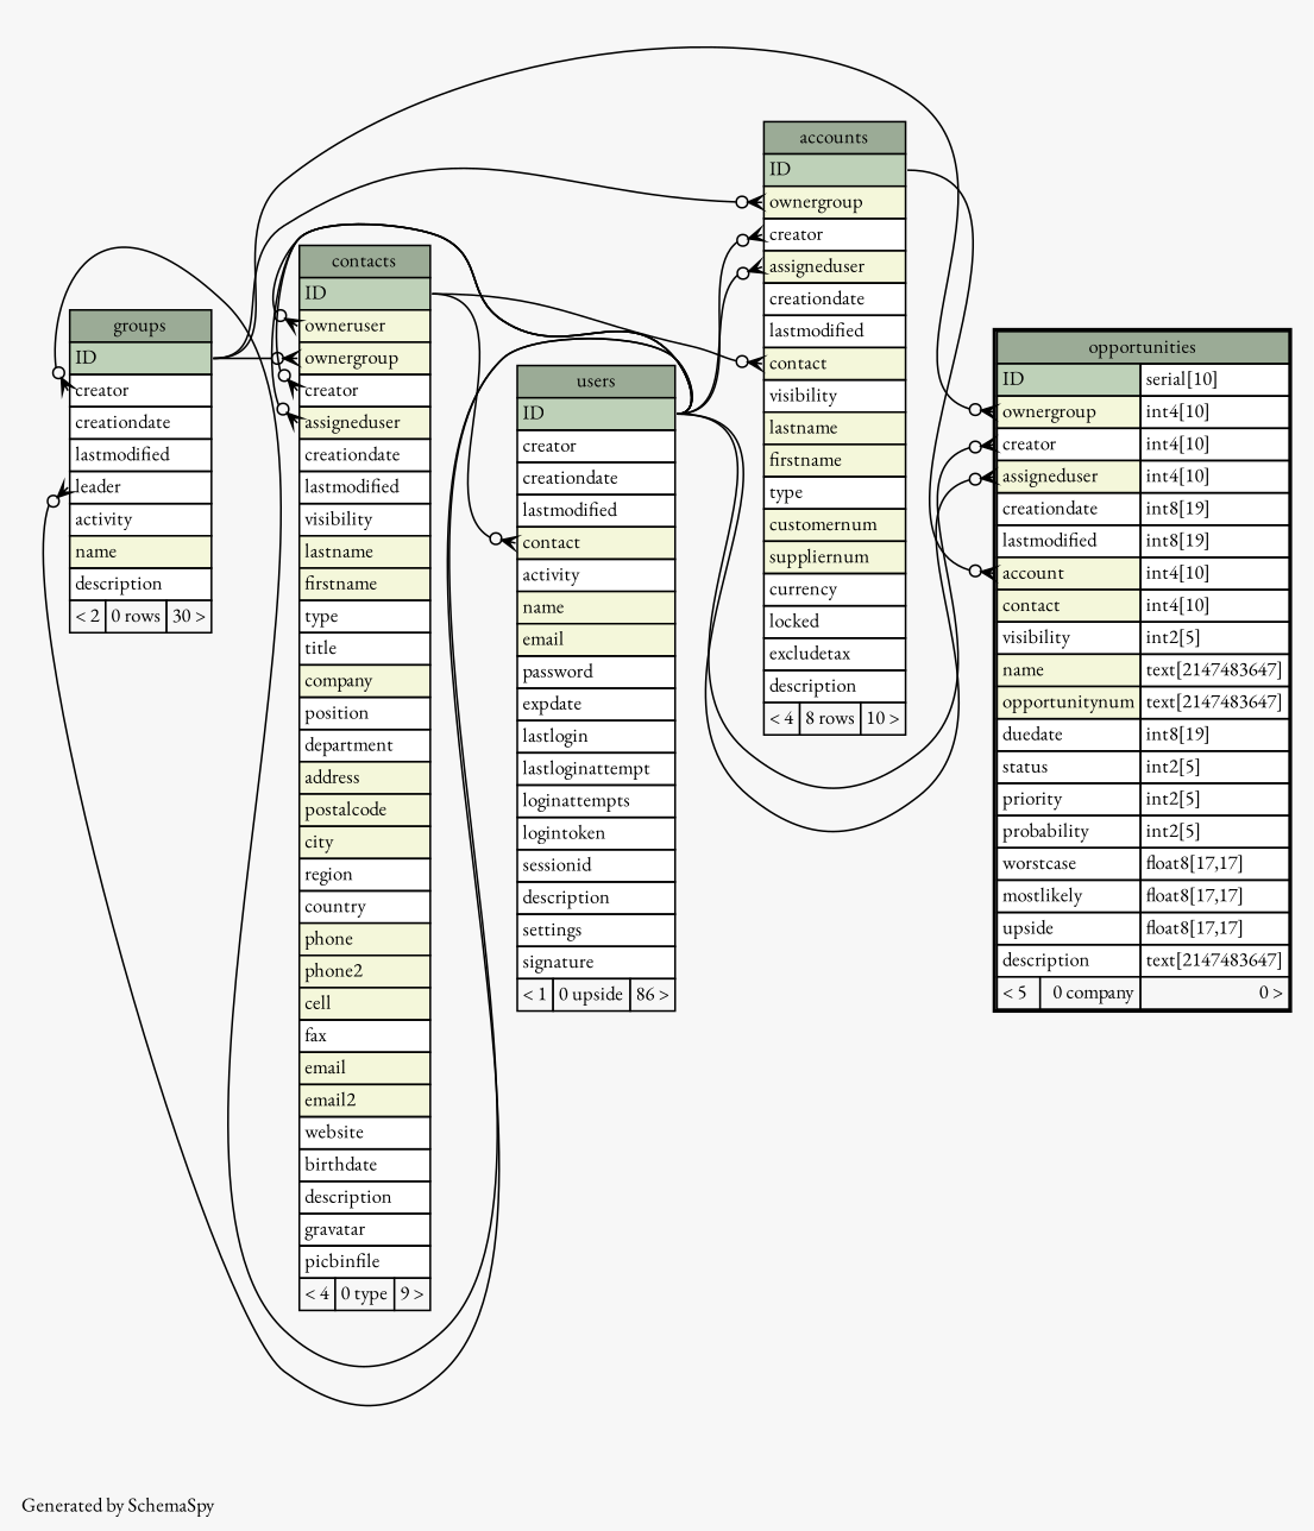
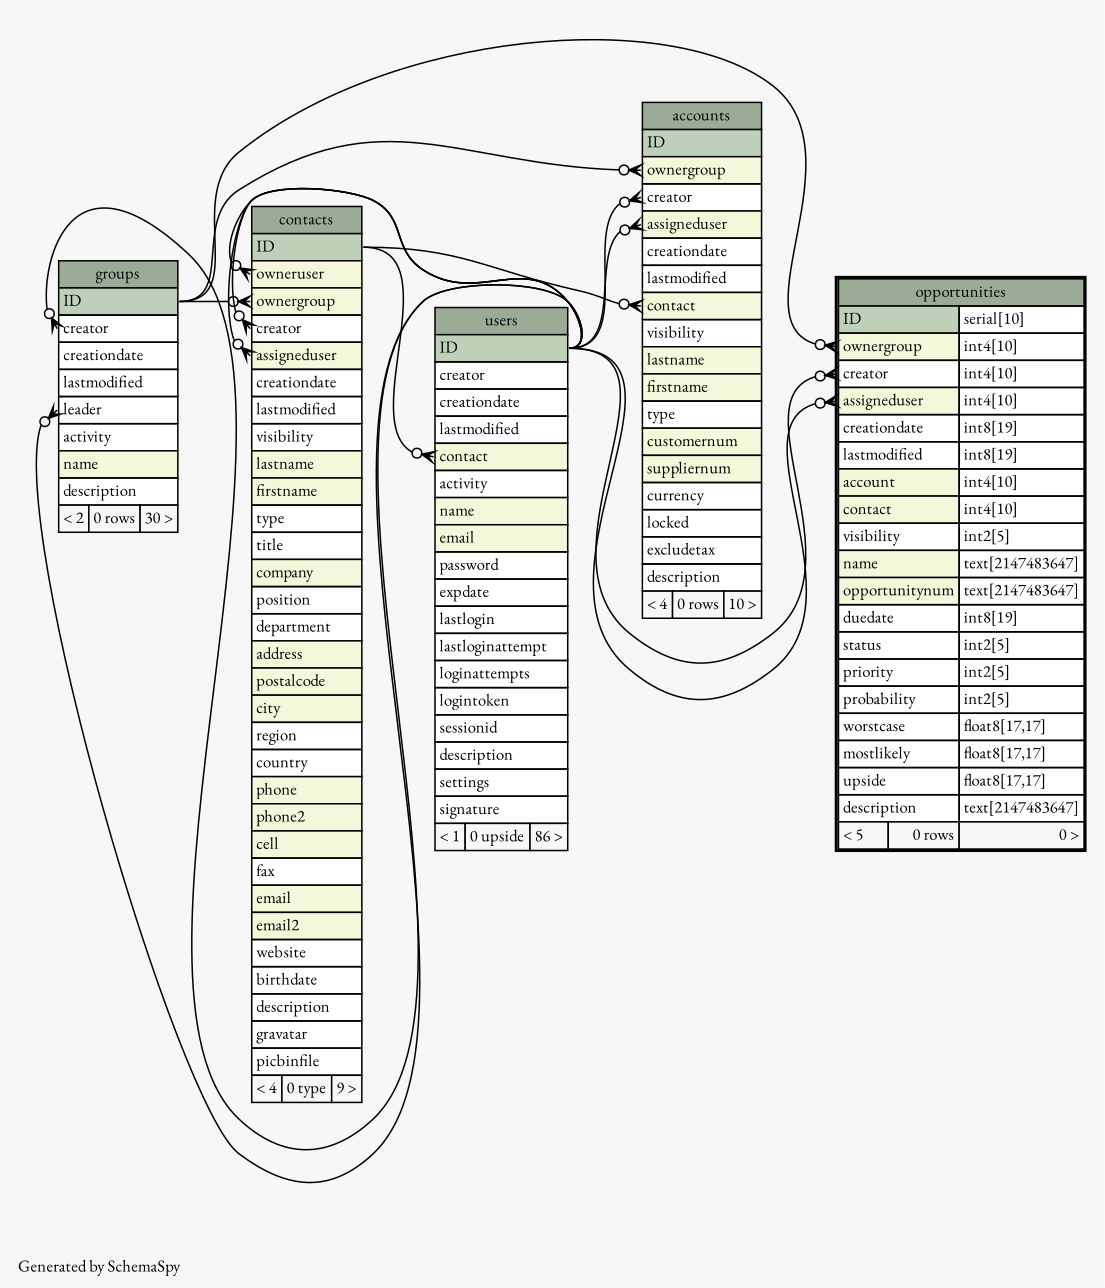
  digraph {
    bgcolor="#f7f7f7"
    fontname="EB Garamond"
    fontsize=11
    label="\nGenerated by SchemaSpy"
    labeljust=l
    nodesep=0.18
    rankdir=RL
    ranksep=0.46
    node [fontname="EB Garamond" fontsize=11 shape=plaintext]
    edge [arrowhead=none arrowsize=0.8 arrowtail=crowodot dir=back fontname="EB Garamond" headport="ID:e" tailport="creator:w"]
-   n1 [label=<     <TABLE BORDER="0" CELLBORDER="1" CELLSPACING="0" BGCOLOR="#ffffff">       <TR><TD COLSPAN="3" BGCOLOR="#9bab96" ALIGN="CENTER">accounts</TD></TR>       <TR><TD PORT="ID" COLSPAN="3" BGCOLOR="#bed1b8" ALIGN="LEFT">ID</TD></TR>       <TR><TD PORT="ownergroup" COLSPAN="3" BGCOLOR="#f4f7da" ALIGN="LEFT">ownergroup</TD></TR>       <TR><TD PORT="creator" COLSPAN="3" ALIGN="LEFT">creator</TD></TR>       <TR><TD PORT="assigneduser" COLSPAN="3" BGCOLOR="#f4f7da" ALIGN="LEFT">assigneduser</TD></TR>       <TR><TD PORT="creationdate" COLSPAN="3" ALIGN="LEFT">creationdate</TD></TR>       <TR><TD PORT="lastmodified" COLSPAN="3" ALIGN="LEFT">lastmodified</TD></TR>       <TR><TD PORT="contact" COLSPAN="3" BGCOLOR="#f4f7da" ALIGN="LEFT">contact</TD></TR>       <TR><TD PORT="visibility" COLSPAN="3" ALIGN="LEFT">visibility</TD></TR>       <TR><TD PORT="lastname" COLSPAN="3" BGCOLOR="#f4f7da" ALIGN="LEFT">lastname</TD></TR>       <TR><TD PORT="firstname" COLSPAN="3" BGCOLOR="#f4f7da" ALIGN="LEFT">firstname</TD></TR>       <TR><TD PORT="type" COLSPAN="3" ALIGN="LEFT">type</TD></TR>       <TR><TD PORT="customernum" COLSPAN="3" BGCOLOR="#f4f7da" ALIGN="LEFT">customernum</TD></TR>       <TR><TD PORT="suppliernum" COLSPAN="3" BGCOLOR="#f4f7da" ALIGN="LEFT">suppliernum</TD></TR>       <TR><TD PORT="currency" COLSPAN="3" ALIGN="LEFT">currency</TD></TR>       <TR><TD PORT="locked" COLSPAN="3" ALIGN="LEFT">locked</TD></TR>       <TR><TD PORT="excludetax" COLSPAN="3" ALIGN="LEFT">excludetax</TD></TR>       <TR><TD PORT="description" COLSPAN="3" ALIGN="LEFT">description</TD></TR>       <TR><TD ALIGN="LEFT" BGCOLOR="#f7f7f7">&lt; 4</TD><TD ALIGN="RIGHT" BGCOLOR="#f7f7f7">8 rows</TD><TD ALIGN="RIGHT" BGCOLOR="#f7f7f7">10 &gt;</TD></TR>     </TABLE>>]
+   n1 [label=<     <TABLE BORDER="0" CELLBORDER="1" CELLSPACING="0" BGCOLOR="#ffffff">       <TR><TD COLSPAN="3" BGCOLOR="#9bab96" ALIGN="CENTER">accounts</TD></TR>       <TR><TD PORT="ID" COLSPAN="3" BGCOLOR="#bed1b8" ALIGN="LEFT">ID</TD></TR>       <TR><TD PORT="ownergroup" COLSPAN="3" BGCOLOR="#f4f7da" ALIGN="LEFT">ownergroup</TD></TR>       <TR><TD PORT="creator" COLSPAN="3" ALIGN="LEFT">creator</TD></TR>       <TR><TD PORT="assigneduser" COLSPAN="3" BGCOLOR="#f4f7da" ALIGN="LEFT">assigneduser</TD></TR>       <TR><TD PORT="creationdate" COLSPAN="3" ALIGN="LEFT">creationdate</TD></TR>       <TR><TD PORT="lastmodified" COLSPAN="3" ALIGN="LEFT">lastmodified</TD></TR>       <TR><TD PORT="contact" COLSPAN="3" BGCOLOR="#f4f7da" ALIGN="LEFT">contact</TD></TR>       <TR><TD PORT="visibility" COLSPAN="3" ALIGN="LEFT">visibility</TD></TR>       <TR><TD PORT="lastname" COLSPAN="3" BGCOLOR="#f4f7da" ALIGN="LEFT">lastname</TD></TR>       <TR><TD PORT="firstname" COLSPAN="3" BGCOLOR="#f4f7da" ALIGN="LEFT">firstname</TD></TR>       <TR><TD PORT="type" COLSPAN="3" ALIGN="LEFT">type</TD></TR>       <TR><TD PORT="customernum" COLSPAN="3" BGCOLOR="#f4f7da" ALIGN="LEFT">customernum</TD></TR>       <TR><TD PORT="suppliernum" COLSPAN="3" BGCOLOR="#f4f7da" ALIGN="LEFT">suppliernum</TD></TR>       <TR><TD PORT="currency" COLSPAN="3" ALIGN="LEFT">currency</TD></TR>       <TR><TD PORT="locked" COLSPAN="3" ALIGN="LEFT">locked</TD></TR>       <TR><TD PORT="excludetax" COLSPAN="3" ALIGN="LEFT">excludetax</TD></TR>       <TR><TD PORT="description" COLSPAN="3" ALIGN="LEFT">description</TD></TR>       <TR><TD ALIGN="LEFT" BGCOLOR="#f7f7f7">&lt; 4</TD><TD ALIGN="RIGHT" BGCOLOR="#f7f7f7">0 rows</TD><TD ALIGN="RIGHT" BGCOLOR="#f7f7f7">10 &gt;</TD></TR>     </TABLE>>]
    n2 [label=<     <TABLE BORDER="0" CELLBORDER="1" CELLSPACING="0" BGCOLOR="#ffffff">       <TR><TD COLSPAN="3" BGCOLOR="#9bab96" ALIGN="CENTER">users</TD></TR>       <TR><TD PORT="ID" COLSPAN="3" BGCOLOR="#bed1b8" ALIGN="LEFT">ID</TD></TR>       <TR><TD PORT="creator" COLSPAN="3" ALIGN="LEFT">creator</TD></TR>       <TR><TD PORT="creationdate" COLSPAN="3" ALIGN="LEFT">creationdate</TD></TR>       <TR><TD PORT="lastmodified" COLSPAN="3" ALIGN="LEFT">lastmodified</TD></TR>       <TR><TD PORT="contact" COLSPAN="3" BGCOLOR="#f4f7da" ALIGN="LEFT">contact</TD></TR>       <TR><TD PORT="activity" COLSPAN="3" ALIGN="LEFT">activity</TD></TR>       <TR><TD PORT="name" COLSPAN="3" BGCOLOR="#f4f7da" ALIGN="LEFT">name</TD></TR>       <TR><TD PORT="email" COLSPAN="3" BGCOLOR="#f4f7da" ALIGN="LEFT">email</TD></TR>       <TR><TD PORT="password" COLSPAN="3" ALIGN="LEFT">password</TD></TR>       <TR><TD PORT="expdate" COLSPAN="3" ALIGN="LEFT">expdate</TD></TR>       <TR><TD PORT="lastlogin" COLSPAN="3" ALIGN="LEFT">lastlogin</TD></TR>       <TR><TD PORT="lastloginattempt" COLSPAN="3" ALIGN="LEFT">lastloginattempt</TD></TR>       <TR><TD PORT="loginattempts" COLSPAN="3" ALIGN="LEFT">loginattempts</TD></TR>       <TR><TD PORT="logintoken" COLSPAN="3" ALIGN="LEFT">logintoken</TD></TR>       <TR><TD PORT="sessionid" COLSPAN="3" ALIGN="LEFT">sessionid</TD></TR>       <TR><TD PORT="description" COLSPAN="3" ALIGN="LEFT">description</TD></TR>       <TR><TD PORT="settings" COLSPAN="3" ALIGN="LEFT">settings</TD></TR>       <TR><TD PORT="signature" COLSPAN="3" ALIGN="LEFT">signature</TD></TR>       <TR><TD ALIGN="LEFT" BGCOLOR="#f7f7f7">&lt; 1</TD><TD ALIGN="RIGHT" BGCOLOR="#f7f7f7">0 upside</TD><TD ALIGN="RIGHT" BGCOLOR="#f7f7f7">86 &gt;</TD></TR>     </TABLE>>]
    n3 [label=<     <TABLE BORDER="0" CELLBORDER="1" CELLSPACING="0" BGCOLOR="#ffffff">       <TR><TD COLSPAN="3" BGCOLOR="#9bab96" ALIGN="CENTER">contacts</TD></TR>       <TR><TD PORT="ID" COLSPAN="3" BGCOLOR="#bed1b8" ALIGN="LEFT">ID</TD></TR>       <TR><TD PORT="owneruser" COLSPAN="3" BGCOLOR="#f4f7da" ALIGN="LEFT">owneruser</TD></TR>       <TR><TD PORT="ownergroup" COLSPAN="3" BGCOLOR="#f4f7da" ALIGN="LEFT">ownergroup</TD></TR>       <TR><TD PORT="creator" COLSPAN="3" ALIGN="LEFT">creator</TD></TR>       <TR><TD PORT="assigneduser" COLSPAN="3" BGCOLOR="#f4f7da" ALIGN="LEFT">assigneduser</TD></TR>       <TR><TD PORT="creationdate" COLSPAN="3" ALIGN="LEFT">creationdate</TD></TR>       <TR><TD PORT="lastmodified" COLSPAN="3" ALIGN="LEFT">lastmodified</TD></TR>       <TR><TD PORT="visibility" COLSPAN="3" ALIGN="LEFT">visibility</TD></TR>       <TR><TD PORT="lastname" COLSPAN="3" BGCOLOR="#f4f7da" ALIGN="LEFT">lastname</TD></TR>       <TR><TD PORT="firstname" COLSPAN="3" BGCOLOR="#f4f7da" ALIGN="LEFT">firstname</TD></TR>       <TR><TD PORT="type" COLSPAN="3" ALIGN="LEFT">type</TD></TR>       <TR><TD PORT="title" COLSPAN="3" ALIGN="LEFT">title</TD></TR>       <TR><TD PORT="company" COLSPAN="3" BGCOLOR="#f4f7da" ALIGN="LEFT">company</TD></TR>       <TR><TD PORT="position" COLSPAN="3" ALIGN="LEFT">position</TD></TR>       <TR><TD PORT="department" COLSPAN="3" ALIGN="LEFT">department</TD></TR>       <TR><TD PORT="address" COLSPAN="3" BGCOLOR="#f4f7da" ALIGN="LEFT">address</TD></TR>       <TR><TD PORT="postalcode" COLSPAN="3" BGCOLOR="#f4f7da" ALIGN="LEFT">postalcode</TD></TR>       <TR><TD PORT="city" COLSPAN="3" BGCOLOR="#f4f7da" ALIGN="LEFT">city</TD></TR>       <TR><TD PORT="region" COLSPAN="3" ALIGN="LEFT">region</TD></TR>       <TR><TD PORT="country" COLSPAN="3" ALIGN="LEFT">country</TD></TR>       <TR><TD PORT="phone" COLSPAN="3" BGCOLOR="#f4f7da" ALIGN="LEFT">phone</TD></TR>       <TR><TD PORT="phone2" COLSPAN="3" BGCOLOR="#f4f7da" ALIGN="LEFT">phone2</TD></TR>       <TR><TD PORT="cell" COLSPAN="3" BGCOLOR="#f4f7da" ALIGN="LEFT">cell</TD></TR>       <TR><TD PORT="fax" COLSPAN="3" ALIGN="LEFT">fax</TD></TR>       <TR><TD PORT="email" COLSPAN="3" BGCOLOR="#f4f7da" ALIGN="LEFT">email</TD></TR>       <TR><TD PORT="email2" COLSPAN="3" BGCOLOR="#f4f7da" ALIGN="LEFT">email2</TD></TR>       <TR><TD PORT="website" COLSPAN="3" ALIGN="LEFT">website</TD></TR>       <TR><TD PORT="birthdate" COLSPAN="3" ALIGN="LEFT">birthdate</TD></TR>       <TR><TD PORT="description" COLSPAN="3" ALIGN="LEFT">description</TD></TR>       <TR><TD PORT="gravatar" COLSPAN="3" ALIGN="LEFT">gravatar</TD></TR>       <TR><TD PORT="picbinfile" COLSPAN="3" ALIGN="LEFT">picbinfile</TD></TR>       <TR><TD ALIGN="LEFT" BGCOLOR="#f7f7f7">&lt; 4</TD><TD ALIGN="RIGHT" BGCOLOR="#f7f7f7">0 type</TD><TD ALIGN="RIGHT" BGCOLOR="#f7f7f7">9 &gt;</TD></TR>     </TABLE>>]
    n4 [label=<     <TABLE BORDER="0" CELLBORDER="1" CELLSPACING="0" BGCOLOR="#ffffff">       <TR><TD COLSPAN="3" BGCOLOR="#9bab96" ALIGN="CENTER">groups</TD></TR>       <TR><TD PORT="ID" COLSPAN="3" BGCOLOR="#bed1b8" ALIGN="LEFT">ID</TD></TR>       <TR><TD PORT="creator" COLSPAN="3" ALIGN="LEFT">creator</TD></TR>       <TR><TD PORT="creationdate" COLSPAN="3" ALIGN="LEFT">creationdate</TD></TR>       <TR><TD PORT="lastmodified" COLSPAN="3" ALIGN="LEFT">lastmodified</TD></TR>       <TR><TD PORT="leader" COLSPAN="3" ALIGN="LEFT">leader</TD></TR>       <TR><TD PORT="activity" COLSPAN="3" ALIGN="LEFT">activity</TD></TR>       <TR><TD PORT="name" COLSPAN="3" BGCOLOR="#f4f7da" ALIGN="LEFT">name</TD></TR>       <TR><TD PORT="description" COLSPAN="3" ALIGN="LEFT">description</TD></TR>       <TR><TD ALIGN="LEFT" BGCOLOR="#f7f7f7">&lt; 2</TD><TD ALIGN="RIGHT" BGCOLOR="#f7f7f7">0 rows</TD><TD ALIGN="RIGHT" BGCOLOR="#f7f7f7">30 &gt;</TD></TR>     </TABLE>>]
-   n5 [label=<     <TABLE BORDER="2" CELLBORDER="1" CELLSPACING="0" BGCOLOR="#ffffff">       <TR><TD COLSPAN="3" BGCOLOR="#9bab96" ALIGN="CENTER">opportunities</TD></TR>       <TR><TD PORT="ID" COLSPAN="2" BGCOLOR="#bed1b8" ALIGN="LEFT">ID</TD><TD PORT="ID.type" ALIGN="LEFT">serial[10]</TD></TR>       <TR><TD PORT="ownergroup" COLSPAN="2" BGCOLOR="#f4f7da" ALIGN="LEFT">ownergroup</TD><TD PORT="ownergroup.type" ALIGN="LEFT">int4[10]</TD></TR>       <TR><TD PORT="creator" COLSPAN="2" ALIGN="LEFT">creator</TD><TD PORT="creator.type" ALIGN="LEFT">int4[10]</TD></TR>       <TR><TD PORT="assigneduser" COLSPAN="2" BGCOLOR="#f4f7da" ALIGN="LEFT">assigneduser</TD><TD PORT="assigneduser.type" ALIGN="LEFT">int4[10]</TD></TR>       <TR><TD PORT="creationdate" COLSPAN="2" ALIGN="LEFT">creationdate</TD><TD PORT="creationdate.type" ALIGN="LEFT">int8[19]</TD></TR>       <TR><TD PORT="lastmodified" COLSPAN="2" ALIGN="LEFT">lastmodified</TD><TD PORT="lastmodified.type" ALIGN="LEFT">int8[19]</TD></TR>       <TR><TD PORT="account" COLSPAN="2" BGCOLOR="#f4f7da" ALIGN="LEFT">account</TD><TD PORT="account.type" ALIGN="LEFT">int4[10]</TD></TR>       <TR><TD PORT="contact" COLSPAN="2" BGCOLOR="#f4f7da" ALIGN="LEFT">contact</TD><TD PORT="contact.type" ALIGN="LEFT">int4[10]</TD></TR>       <TR><TD PORT="visibility" COLSPAN="2" ALIGN="LEFT">visibility</TD><TD PORT="visibility.type" ALIGN="LEFT">int2[5]</TD></TR>       <TR><TD PORT="name" COLSPAN="2" BGCOLOR="#f4f7da" ALIGN="LEFT">name</TD><TD PORT="name.type" ALIGN="LEFT">text[2147483647]</TD></TR>       <TR><TD PORT="opportunitynum" COLSPAN="2" BGCOLOR="#f4f7da" ALIGN="LEFT">opportunitynum</TD><TD PORT="opportunitynum.type" ALIGN="LEFT">text[2147483647]</TD></TR>       <TR><TD PORT="duedate" COLSPAN="2" ALIGN="LEFT">duedate</TD><TD PORT="duedate.type" ALIGN="LEFT">int8[19]</TD></TR>       <TR><TD PORT="status" COLSPAN="2" ALIGN="LEFT">status</TD><TD PORT="status.type" ALIGN="LEFT">int2[5]</TD></TR>       <TR><TD PORT="priority" COLSPAN="2" ALIGN="LEFT">priority</TD><TD PORT="priority.type" ALIGN="LEFT">int2[5]</TD></TR>       <TR><TD PORT="probability" COLSPAN="2" ALIGN="LEFT">probability</TD><TD PORT="probability.type" ALIGN="LEFT">int2[5]</TD></TR>       <TR><TD PORT="worstcase" COLSPAN="2" ALIGN="LEFT">worstcase</TD><TD PORT="worstcase.type" ALIGN="LEFT">float8[17,17]</TD></TR>       <TR><TD PORT="mostlikely" COLSPAN="2" ALIGN="LEFT">mostlikely</TD><TD PORT="mostlikely.type" ALIGN="LEFT">float8[17,17]</TD></TR>       <TR><TD PORT="upside" COLSPAN="2" ALIGN="LEFT">upside</TD><TD PORT="upside.type" ALIGN="LEFT">float8[17,17]</TD></TR>       <TR><TD PORT="description" COLSPAN="2" ALIGN="LEFT">description</TD><TD PORT="description.type" ALIGN="LEFT">text[2147483647]</TD></TR>       <TR><TD ALIGN="LEFT" BGCOLOR="#f7f7f7">&lt; 5</TD><TD ALIGN="RIGHT" BGCOLOR="#f7f7f7">0 company</TD><TD ALIGN="RIGHT" BGCOLOR="#f7f7f7">0 &gt;</TD></TR>     </TABLE>>]
+   n5 [label=<     <TABLE BORDER="2" CELLBORDER="1" CELLSPACING="0" BGCOLOR="#ffffff">       <TR><TD COLSPAN="3" BGCOLOR="#9bab96" ALIGN="CENTER">opportunities</TD></TR>       <TR><TD PORT="ID" COLSPAN="2" BGCOLOR="#bed1b8" ALIGN="LEFT">ID</TD><TD PORT="ID.type" ALIGN="LEFT">serial[10]</TD></TR>       <TR><TD PORT="ownergroup" COLSPAN="2" BGCOLOR="#f4f7da" ALIGN="LEFT">ownergroup</TD><TD PORT="ownergroup.type" ALIGN="LEFT">int4[10]</TD></TR>       <TR><TD PORT="creator" COLSPAN="2" ALIGN="LEFT">creator</TD><TD PORT="creator.type" ALIGN="LEFT">int4[10]</TD></TR>       <TR><TD PORT="assigneduser" COLSPAN="2" BGCOLOR="#f4f7da" ALIGN="LEFT">assigneduser</TD><TD PORT="assigneduser.type" ALIGN="LEFT">int4[10]</TD></TR>       <TR><TD PORT="creationdate" COLSPAN="2" ALIGN="LEFT">creationdate</TD><TD PORT="creationdate.type" ALIGN="LEFT">int8[19]</TD></TR>       <TR><TD PORT="lastmodified" COLSPAN="2" ALIGN="LEFT">lastmodified</TD><TD PORT="lastmodified.type" ALIGN="LEFT">int8[19]</TD></TR>       <TR><TD PORT="account" COLSPAN="2" BGCOLOR="#f4f7da" ALIGN="LEFT">account</TD><TD PORT="account.type" ALIGN="LEFT">int4[10]</TD></TR>       <TR><TD PORT="contact" COLSPAN="2" BGCOLOR="#f4f7da" ALIGN="LEFT">contact</TD><TD PORT="contact.type" ALIGN="LEFT">int4[10]</TD></TR>       <TR><TD PORT="visibility" COLSPAN="2" ALIGN="LEFT">visibility</TD><TD PORT="visibility.type" ALIGN="LEFT">int2[5]</TD></TR>       <TR><TD PORT="name" COLSPAN="2" BGCOLOR="#f4f7da" ALIGN="LEFT">name</TD><TD PORT="name.type" ALIGN="LEFT">text[2147483647]</TD></TR>       <TR><TD PORT="opportunitynum" COLSPAN="2" BGCOLOR="#f4f7da" ALIGN="LEFT">opportunitynum</TD><TD PORT="opportunitynum.type" ALIGN="LEFT">text[2147483647]</TD></TR>       <TR><TD PORT="duedate" COLSPAN="2" ALIGN="LEFT">duedate</TD><TD PORT="duedate.type" ALIGN="LEFT">int8[19]</TD></TR>       <TR><TD PORT="status" COLSPAN="2" ALIGN="LEFT">status</TD><TD PORT="status.type" ALIGN="LEFT">int2[5]</TD></TR>       <TR><TD PORT="priority" COLSPAN="2" ALIGN="LEFT">priority</TD><TD PORT="priority.type" ALIGN="LEFT">int2[5]</TD></TR>       <TR><TD PORT="probability" COLSPAN="2" ALIGN="LEFT">probability</TD><TD PORT="probability.type" ALIGN="LEFT">int2[5]</TD></TR>       <TR><TD PORT="worstcase" COLSPAN="2" ALIGN="LEFT">worstcase</TD><TD PORT="worstcase.type" ALIGN="LEFT">float8[17,17]</TD></TR>       <TR><TD PORT="mostlikely" COLSPAN="2" ALIGN="LEFT">mostlikely</TD><TD PORT="mostlikely.type" ALIGN="LEFT">float8[17,17]</TD></TR>       <TR><TD PORT="upside" COLSPAN="2" ALIGN="LEFT">upside</TD><TD PORT="upside.type" ALIGN="LEFT">float8[17,17]</TD></TR>       <TR><TD PORT="description" COLSPAN="2" ALIGN="LEFT">description</TD><TD PORT="description.type" ALIGN="LEFT">text[2147483647]</TD></TR>       <TR><TD ALIGN="LEFT" BGCOLOR="#f7f7f7">&lt; 5</TD><TD ALIGN="RIGHT" BGCOLOR="#f7f7f7">0 rows</TD><TD ALIGN="RIGHT" BGCOLOR="#f7f7f7">0 &gt;</TD></TR>     </TABLE>>]
    n1 -> n2 [tailport="assigneduser:w"]
    n1 -> n2
    n1 -> n3 [tailport="contact:w"]
    n1 -> n4 [tailport="ownergroup:w"]
    n2 -> n3 [tailport="contact:w"]
    n3 -> n2 [tailport="assigneduser:w"]
    n3 -> n2
    n3 -> n2 [tailport="owneruser:w"]
    n3 -> n4 [tailport="ownergroup:w"]
    n4 -> n2
    n4 -> n2 [tailport="leader:w"]
-   n5 -> n1 [tailport="account:w"]
    n5 -> n2 [tailport="assigneduser:w"]
    n5 -> n2
    n5 -> n4 [tailport="ownergroup:w"]
  }
